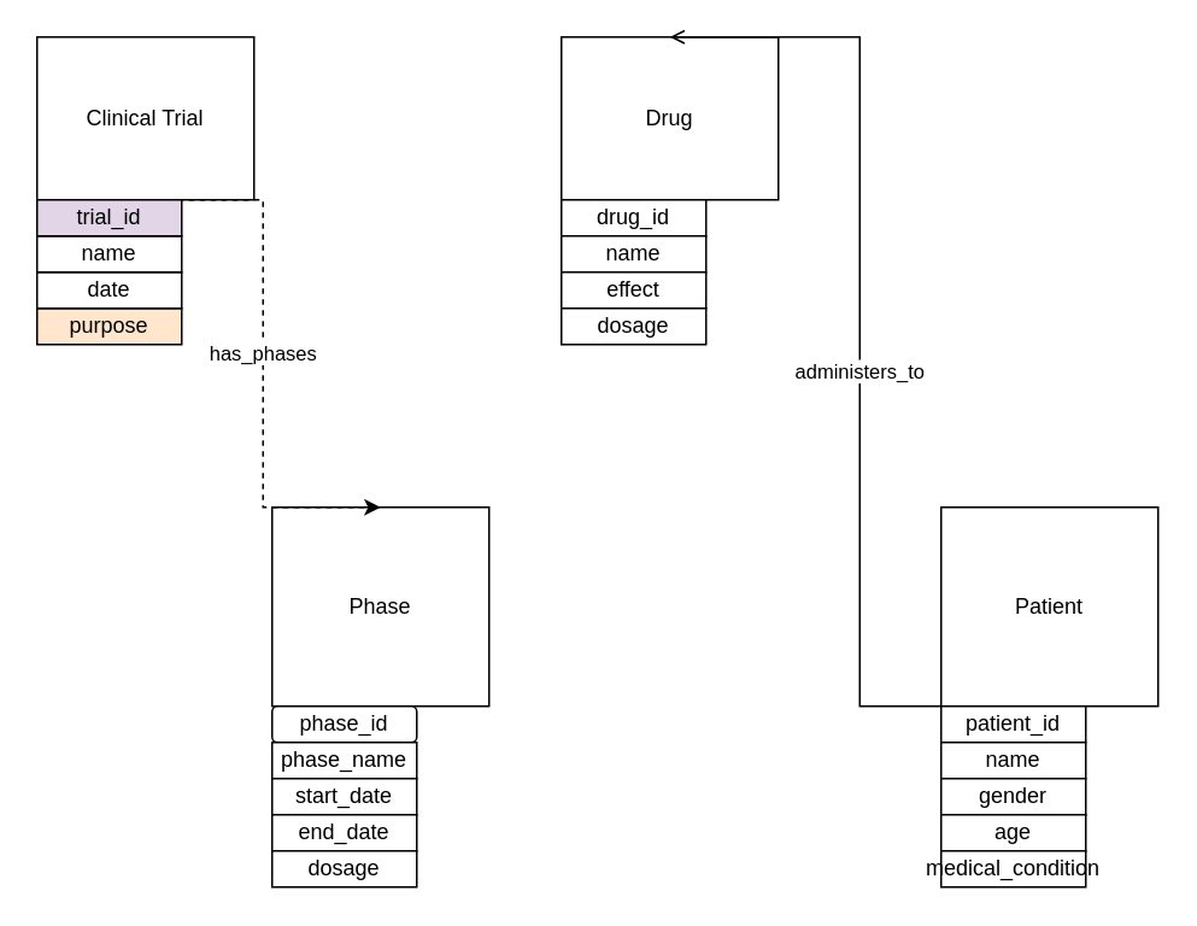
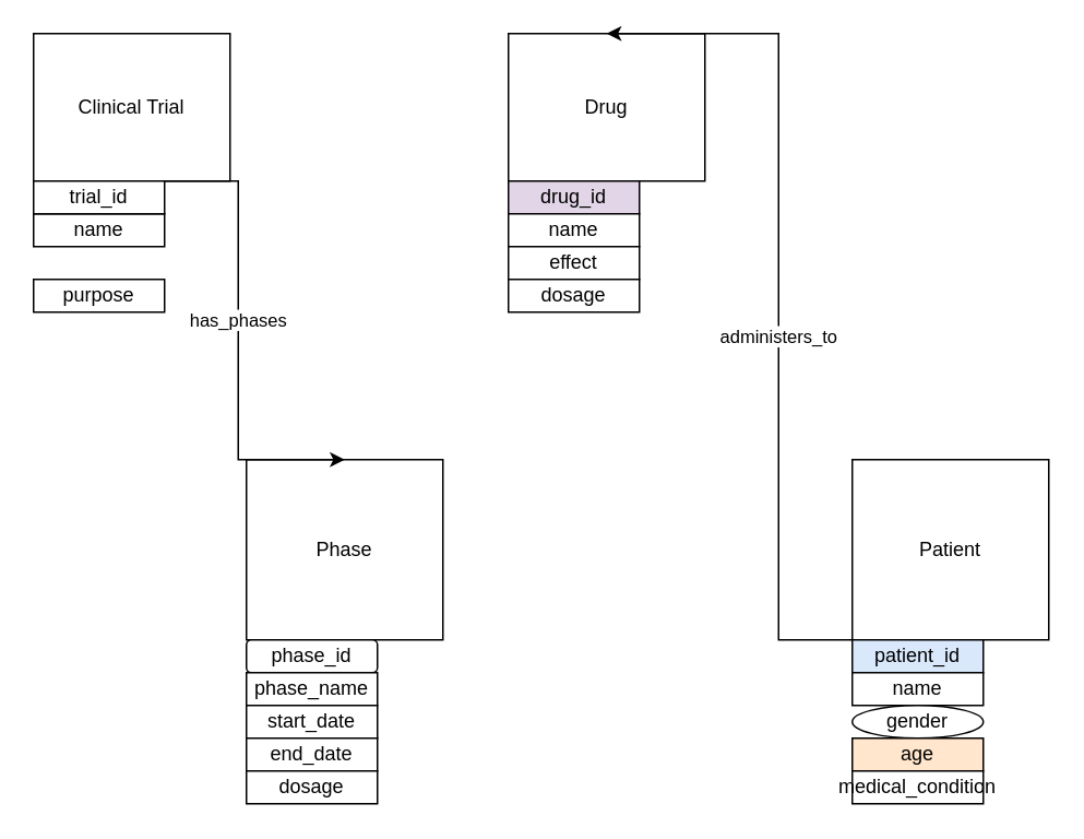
  <mxCell id="0" />
  <mxCell id="1" parent="0" />
  <mxCell id="2" value="Clinical Trial" style="shape=rectangle;whiteSpace=wrap;html=1;" parent="1" vertex="1"><mxGeometry x="20" y="20" width="120" height="90" as="geometry" /></mxCell>
  <mxCell id="3" value="Phase" style="shape=rectangle;whiteSpace=wrap;html=1;" parent="1" vertex="1"><mxGeometry x="150" y="280" width="120" height="110" as="geometry" /></mxCell>
- <mxCell id="4" value="has_phases" style="edgeStyle=elbowEdgeStyle;rounded=0;orthogonalLoop=1;html=1;exitX=0.5;exitY=1;entryX=0.5;entryY=0;dashed=1;" parent="1" source="2" target="3" edge="1"><mxGeometry relative="1" as="geometry" /></mxCell>
+ <mxCell id="4" value="has_phases" style="edgeStyle=elbowEdgeStyle;rounded=0;orthogonalLoop=1;html=1;exitX=0.5;exitY=1;entryX=0.5;entryY=0;" parent="1" source="2" target="3" edge="1"><mxGeometry relative="1" as="geometry" /></mxCell>
  <mxCell id="5" value="Drug" style="shape=rectangle;whiteSpace=wrap;html=1;" parent="1" vertex="1"><mxGeometry x="310" y="20" width="120" height="90" as="geometry" /></mxCell>
  <mxCell id="6" value="Patient" style="shape=rectangle;whiteSpace=wrap;html=1;" parent="1" vertex="1"><mxGeometry x="520" y="280" width="120" height="110" as="geometry" /></mxCell>
- <mxCell id="7" value="administers_to" style="edgeStyle=elbowEdgeStyle;rounded=0;orthogonalLoop=1;html=1;exitX=0.5;exitY=1;entryX=0.5;entryY=0;endArrow=open;" parent="1" source="6" target="5" edge="1"><mxGeometry relative="1" as="geometry" /></mxCell>
- <mxCell id="8" value="purpose" style="whiteSpace=wrap;html=1;fillColor=#ffe6cc;" parent="1" vertex="1"><mxGeometry x="20" y="170" width="80" height="20" as="geometry" /></mxCell>
- <mxCell id="9" value="date" style="whiteSpace=wrap;html=1;" parent="1" vertex="1"><mxGeometry x="20" y="150" width="80" height="20" as="geometry" /></mxCell>
+ <mxCell id="7" value="administers_to" style="edgeStyle=elbowEdgeStyle;rounded=0;orthogonalLoop=1;html=1;exitX=0.5;exitY=1;entryX=0.5;entryY=0;" parent="1" source="6" target="5" edge="1"><mxGeometry relative="1" as="geometry" /></mxCell>
+ <mxCell id="8" value="purpose" style="whiteSpace=wrap;html=1;" parent="1" vertex="1"><mxGeometry x="20" y="170" width="80" height="20" as="geometry" /></mxCell>
  <mxCell id="10" value="name" style="whiteSpace=wrap;html=1;" parent="1" vertex="1"><mxGeometry x="20" y="130" width="80" height="20" as="geometry" /></mxCell>
- <mxCell id="11" value="trial_id" style="whiteSpace=wrap;html=1;fillColor=#e1d5e7;" parent="1" vertex="1"><mxGeometry x="20" y="110" width="80" height="20" as="geometry" /></mxCell>
+ <mxCell id="11" value="trial_id" style="whiteSpace=wrap;html=1;" parent="1" vertex="1"><mxGeometry x="20" y="110" width="80" height="20" as="geometry" /></mxCell>
  <mxCell id="12" value="phase_id" style="whiteSpace=wrap;html=1;rounded=1;" parent="1" vertex="1"><mxGeometry x="150" y="390" width="80" height="20" as="geometry" /></mxCell>
  <mxCell id="13" value="phase_name" style="whiteSpace=wrap;html=1;" parent="1" vertex="1"><mxGeometry x="150" y="410" width="80" height="20" as="geometry" /></mxCell>
  <mxCell id="14" value="start_date" style="whiteSpace=wrap;html=1;" parent="1" vertex="1"><mxGeometry x="150" y="430" width="80" height="20" as="geometry" /></mxCell>
  <mxCell id="15" value="end_date" style="whiteSpace=wrap;html=1;" parent="1" vertex="1"><mxGeometry x="150" y="450" width="80" height="20" as="geometry" /></mxCell>
  <mxCell id="16" value="dosage" style="whiteSpace=wrap;html=1;" parent="1" vertex="1"><mxGeometry x="150" y="470" width="80" height="20" as="geometry" /></mxCell>
- <mxCell id="17" value="drug_id" style="whiteSpace=wrap;html=1;" parent="1" vertex="1"><mxGeometry x="310" y="110" width="80" height="20" as="geometry" /></mxCell>
+ <mxCell id="17" value="drug_id" style="whiteSpace=wrap;html=1;fillColor=#e1d5e7;" parent="1" vertex="1"><mxGeometry x="310" y="110" width="80" height="20" as="geometry" /></mxCell>
  <mxCell id="18" value="name" style="whiteSpace=wrap;html=1;" parent="1" vertex="1"><mxGeometry x="310" y="130" width="80" height="20" as="geometry" /></mxCell>
  <mxCell id="19" value="effect" style="whiteSpace=wrap;html=1;" parent="1" vertex="1"><mxGeometry x="310" y="150" width="80" height="20" as="geometry" /></mxCell>
  <mxCell id="20" value="dosage" style="whiteSpace=wrap;html=1;" parent="1" vertex="1"><mxGeometry x="310" y="170" width="80" height="20" as="geometry" /></mxCell>
- <mxCell id="21" value="patient_id" style="whiteSpace=wrap;html=1;" parent="1" vertex="1"><mxGeometry x="520" y="390" width="80" height="20" as="geometry" /></mxCell>
+ <mxCell id="21" value="patient_id" style="whiteSpace=wrap;html=1;fillColor=#dae8fc;" parent="1" vertex="1"><mxGeometry x="520" y="390" width="80" height="20" as="geometry" /></mxCell>
  <mxCell id="22" value="name" style="whiteSpace=wrap;html=1;" parent="1" vertex="1"><mxGeometry x="520" y="410" width="80" height="20" as="geometry" /></mxCell>
- <mxCell id="23" value="gender" style="whiteSpace=wrap;html=1;" parent="1" vertex="1"><mxGeometry x="520" y="430" width="80" height="20" as="geometry" /></mxCell>
- <mxCell id="24" value="age" style="whiteSpace=wrap;html=1;" parent="1" vertex="1"><mxGeometry x="520" y="450" width="80" height="20" as="geometry" /></mxCell>
+ <mxCell id="23" value="gender" style="ellipse;whiteSpace=wrap;html=1;" parent="1" vertex="1"><mxGeometry x="520" y="430" width="80" height="20" as="geometry" /></mxCell>
+ <mxCell id="24" value="age" style="whiteSpace=wrap;html=1;fillColor=#ffe6cc;" parent="1" vertex="1"><mxGeometry x="520" y="450" width="80" height="20" as="geometry" /></mxCell>
  <mxCell id="25" value="medical_condition" style="whiteSpace=wrap;html=1;" parent="1" vertex="1"><mxGeometry x="520" y="470" width="80" height="20" as="geometry" /></mxCell>
